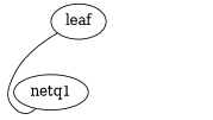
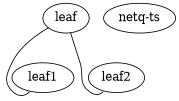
  graph {
    node [cpus=1 memory=2048 os="cumulus-vx-4.4.0"]
    edge [headport=swp1]
    n1 [label=leaf os="sonic-202012-f6f4c7f4"]
-   leaf1 [label=netq1]
+   leaf1
+   leaf2
+   "netq-ts" [os="netq-ts-cloud-4.0.0" cpus="" memory=""]
    n1 -- leaf1 [tailport=eth1]
+   n1 -- leaf2 [tailport=eth2]
  }
